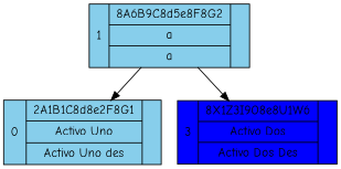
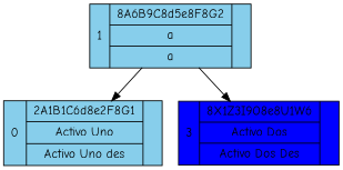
  digraph {
    fontname="Comic Neue"
    node [fillcolor=skyblue shape=record style=filled fontname="Comic Neue"]
    edge [fontname="Comic Neue"]
    n1 [label="1|{8A6B9C8d5e8F8G2|a|a}|"]
-   n2 [label="0|{2A1B1C8d8e2F8G1|Activo Uno|Activo Uno des}|"]
+   n2 [label="0|{2A1B1C6d8e2F8G1|Activo Uno|Activo Uno des}|"]
    n3 [fillcolor=blue label="3|{8X1Z3I9O8e8U1W6|Activo Dos|Activo Dos Des}|"]
    n1 -> n2
    n1 -> n3
  }
